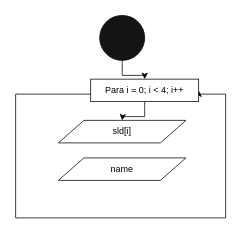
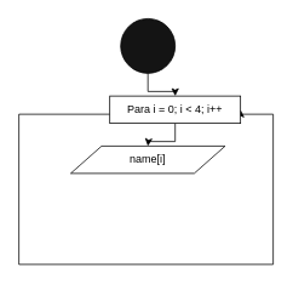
  <mxCell id="0" />
  <mxCell id="1" parent="0" />
  <mxCell id="2" style="edgeStyle=orthogonalEdgeStyle;rounded=0;orthogonalLoop=1;jettySize=auto;html=1;entryX=1;entryY=0.5;entryDx=0;entryDy=0;" parent="1" source="4" target="4" edge="1"><mxGeometry relative="1" as="geometry"><mxPoint x="424.33" y="140" as="targetPoint" /><Array as="points"><mxPoint x="20" y="125" /><mxPoint x="20" y="290" /><mxPoint x="300" y="290" /><mxPoint x="300" y="125" /></Array></mxGeometry></mxCell>
  <mxCell id="3" style="edgeStyle=orthogonalEdgeStyle;rounded=0;orthogonalLoop=1;jettySize=auto;html=1;entryX=0.5;entryY=0;entryDx=0;entryDy=0;" parent="1" source="4" edge="1"><mxGeometry relative="1" as="geometry"><mxPoint x="162.08" y="160" as="targetPoint" /></mxGeometry></mxCell>
  <mxCell id="4" value="Para&amp;nbsp;i = 0; i &amp;lt; 4; i++" style="rounded=0;whiteSpace=wrap;html=1;" parent="1" vertex="1"><mxGeometry x="120.1" y="105" width="143.96" height="30" as="geometry" /></mxCell>
  <mxCell id="5" style="edgeStyle=orthogonalEdgeStyle;rounded=0;orthogonalLoop=1;jettySize=auto;html=1;" parent="1" source="6" target="4" edge="1"><mxGeometry relative="1" as="geometry" /></mxCell>
  <mxCell id="6" value="" style="ellipse;whiteSpace=wrap;html=1;aspect=fixed;fillColor=#141414;" parent="1" vertex="1"><mxGeometry x="132.08" y="20" width="60" height="60" as="geometry" /></mxCell>
- <mxCell id="7" value="name" style="shape=parallelogram;perimeter=parallelogramPerimeter;whiteSpace=wrap;html=1;" vertex="1" parent="1"><mxGeometry x="77.08" y="210" width="170" height="30" as="geometry" /></mxCell>
- <mxCell id="8" value="sld[i]" style="shape=parallelogram;perimeter=parallelogramPerimeter;whiteSpace=wrap;html=1;" vertex="1" parent="1"><mxGeometry x="77.08" y="160" width="170" height="30" as="geometry" /></mxCell>
+ <mxCell id="8" value="name[i]" style="shape=parallelogram;perimeter=parallelogramPerimeter;whiteSpace=wrap;html=1;" vertex="1" parent="1"><mxGeometry x="77.08" y="160" width="170" height="30" as="geometry" /></mxCell>
